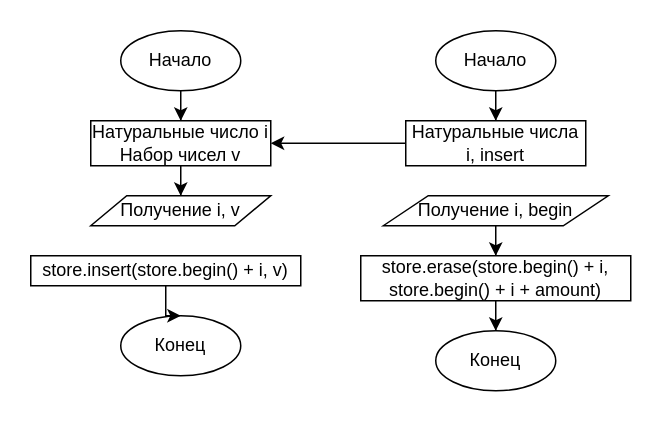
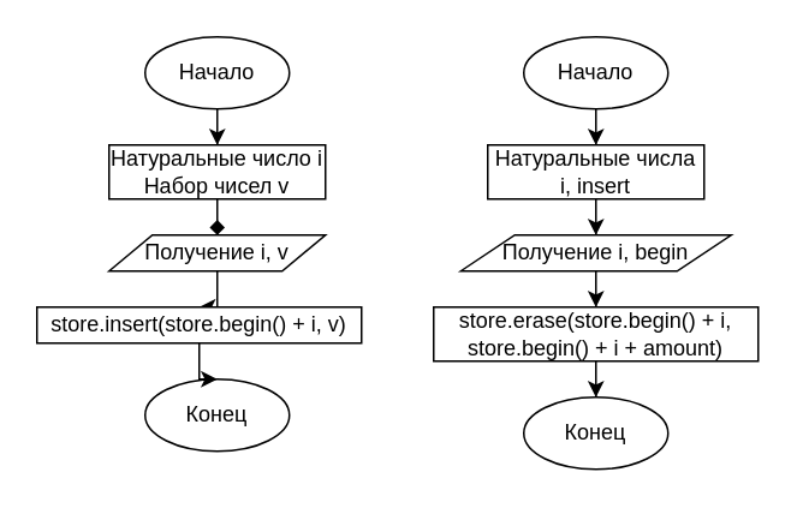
  <mxCell id="0" />
  <mxCell id="1" parent="0" />
  <mxCell id="2" style="edgeStyle=orthogonalEdgeStyle;rounded=0;orthogonalLoop=1;jettySize=auto;html=1;entryX=0.5;entryY=0;entryDx=0;entryDy=0;" edge="1" parent="1" source="3" target="5"><mxGeometry relative="1" as="geometry" /></mxCell>
  <mxCell id="3" value="Начало" style="ellipse;whiteSpace=wrap;html=1;" vertex="1" parent="1"><mxGeometry x="80" y="20" width="80" height="40" as="geometry" /></mxCell>
- <mxCell id="4" style="edgeStyle=orthogonalEdgeStyle;rounded=0;orthogonalLoop=1;jettySize=auto;html=1;" edge="1" parent="1" source="5" target="8"><mxGeometry relative="1" as="geometry" /></mxCell>
+ <mxCell id="4" style="edgeStyle=orthogonalEdgeStyle;rounded=0;orthogonalLoop=1;jettySize=auto;html=1;endArrow=diamond;" edge="1" parent="1" source="5" target="8"><mxGeometry relative="1" as="geometry" /></mxCell>
  <mxCell id="5" value="Натуральные число i&lt;br&gt;Набор чисел v" style="rounded=0;whiteSpace=wrap;html=1;" vertex="1" parent="1"><mxGeometry x="60" y="80" width="120" height="30" as="geometry" /></mxCell>
  <mxCell id="6" value="Конец" style="ellipse;whiteSpace=wrap;html=1;" vertex="1" parent="1"><mxGeometry x="80" y="210" width="80" height="40" as="geometry" /></mxCell>
+ <mxCell id="7" style="edgeStyle=orthogonalEdgeStyle;rounded=0;orthogonalLoop=1;jettySize=auto;html=1;" edge="1" parent="1" source="8" target="10"><mxGeometry relative="1" as="geometry" /></mxCell>
  <mxCell id="8" value="Получение i, v" style="shape=parallelogram;perimeter=parallelogramPerimeter;whiteSpace=wrap;html=1;" vertex="1" parent="1"><mxGeometry x="60" y="130" width="120" height="20" as="geometry" /></mxCell>
  <mxCell id="9" style="edgeStyle=orthogonalEdgeStyle;rounded=0;orthogonalLoop=1;jettySize=auto;html=1;" edge="1" parent="1" source="10" target="6"><mxGeometry relative="1" as="geometry" /></mxCell>
  <mxCell id="10" value="store.insert(store.begin() + i, v)" style="rounded=0;whiteSpace=wrap;html=1;" vertex="1" parent="1"><mxGeometry x="20" y="170" width="180" height="20" as="geometry" /></mxCell>
  <mxCell id="11" style="edgeStyle=orthogonalEdgeStyle;rounded=0;orthogonalLoop=1;jettySize=auto;html=1;entryX=0.5;entryY=0;entryDx=0;entryDy=0;" edge="1" parent="1" source="12" target="14"><mxGeometry relative="1" as="geometry" /></mxCell>
  <mxCell id="12" value="Начало" style="ellipse;whiteSpace=wrap;html=1;" vertex="1" parent="1"><mxGeometry x="290" y="20" width="80" height="40" as="geometry" /></mxCell>
- <mxCell id="13" style="edgeStyle=orthogonalEdgeStyle;rounded=0;orthogonalLoop=1;jettySize=auto;html=1;" edge="1" parent="1" source="14" target="5"><mxGeometry relative="1" as="geometry" /></mxCell>
+ <mxCell id="13" style="edgeStyle=orthogonalEdgeStyle;rounded=0;orthogonalLoop=1;jettySize=auto;html=1;" edge="1" parent="1" source="14" target="17"><mxGeometry relative="1" as="geometry" /></mxCell>
  <mxCell id="14" value="Натуральные числа i,&amp;nbsp;insert" style="rounded=0;whiteSpace=wrap;html=1;" vertex="1" parent="1"><mxGeometry x="270" y="80" width="120" height="30" as="geometry" /></mxCell>
  <mxCell id="15" value="Конец" style="ellipse;whiteSpace=wrap;html=1;" vertex="1" parent="1"><mxGeometry x="290" y="220" width="80" height="40" as="geometry" /></mxCell>
  <mxCell id="16" style="edgeStyle=orthogonalEdgeStyle;rounded=0;orthogonalLoop=1;jettySize=auto;html=1;" edge="1" parent="1" source="17" target="19"><mxGeometry relative="1" as="geometry" /></mxCell>
  <mxCell id="17" value="Получение i,&amp;nbsp;begin" style="shape=parallelogram;perimeter=parallelogramPerimeter;whiteSpace=wrap;html=1;" vertex="1" parent="1"><mxGeometry x="255" y="130" width="150" height="20" as="geometry" /></mxCell>
  <mxCell id="18" style="edgeStyle=orthogonalEdgeStyle;rounded=0;orthogonalLoop=1;jettySize=auto;html=1;" edge="1" parent="1" source="19" target="15"><mxGeometry relative="1" as="geometry" /></mxCell>
  <mxCell id="19" value="store.erase(store.begin() + i, store.begin() + i + amount)" style="rounded=0;whiteSpace=wrap;html=1;" vertex="1" parent="1"><mxGeometry x="240" y="170" width="180" height="30" as="geometry" /></mxCell>
